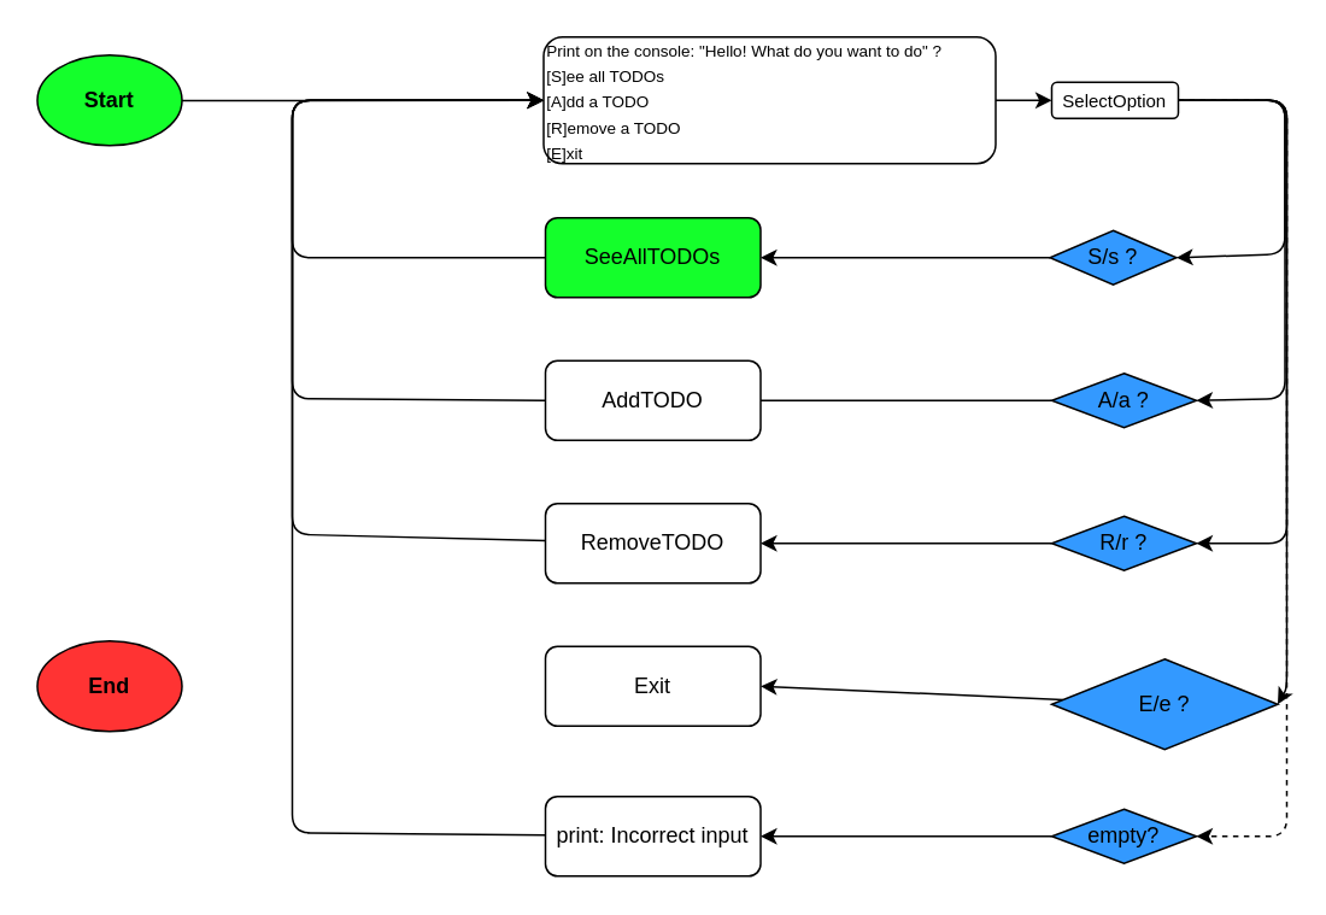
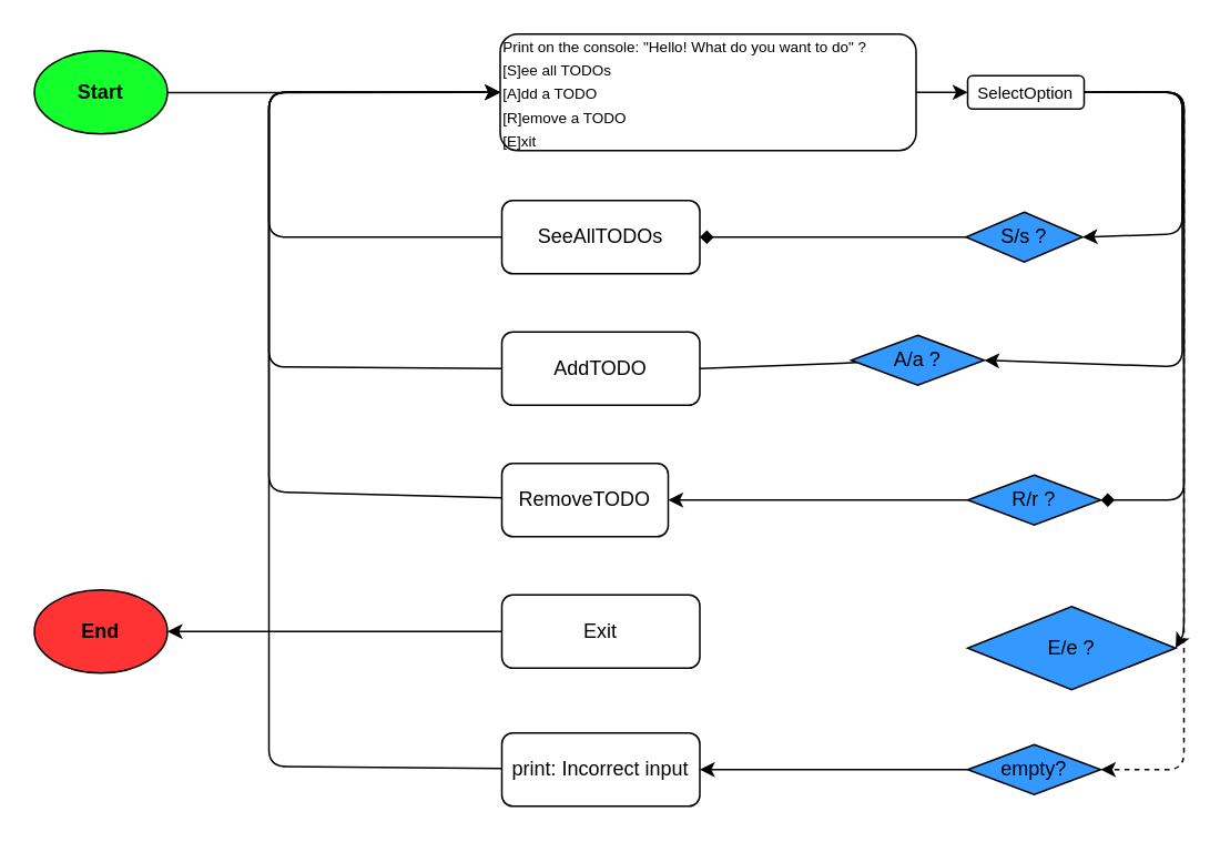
  <mxCell id="0" />
  <mxCell id="1" parent="0" />
  <mxCell id="2" style="edgeStyle=none;html=1;entryX=0;entryY=0.5;entryDx=0;entryDy=0;" parent="1" source="3" target="5" edge="1"><mxGeometry relative="1" as="geometry"><mxPoint x="341" y="55" as="targetPoint" /></mxGeometry></mxCell>
  <mxCell id="3" value="&lt;b&gt;Start&lt;/b&gt;" style="ellipse;whiteSpace=wrap;html=1;fillColor=#14FF2B;" parent="1" vertex="1"><mxGeometry x="20" y="30" width="80" height="50" as="geometry" /></mxCell>
  <mxCell id="4" value="" style="edgeStyle=none;html=1;" parent="1" source="5" target="11" edge="1"><mxGeometry relative="1" as="geometry" /></mxCell>
  <mxCell id="5" value="&lt;div style=&quot;&quot;&gt;&lt;span style=&quot;font-size: 9px; background-color: transparent;&quot;&gt;Print on the console: &quot;Hello! What do you want to do&quot; ?&lt;/span&gt;&lt;/div&gt;&lt;div style=&quot;&quot;&gt;&lt;font style=&quot;font-size: 9px;&quot;&gt;[S]ee all TODOs&lt;/font&gt;&lt;/div&gt;&lt;div style=&quot;&quot;&gt;&lt;font style=&quot;font-size: 9px;&quot;&gt;[A]dd a TODO&lt;/font&gt;&lt;/div&gt;&lt;div style=&quot;&quot;&gt;&lt;font style=&quot;font-size: 9px;&quot;&gt;[R]emove a TODO&lt;/font&gt;&lt;/div&gt;&lt;div style=&quot;&quot;&gt;&lt;font style=&quot;font-size: 9px;&quot;&gt;[E]xit&lt;/font&gt;&lt;/div&gt;" style="rounded=1;whiteSpace=wrap;html=1;align=left;" parent="1" vertex="1"><mxGeometry x="300" y="20" width="250" height="70" as="geometry" /></mxCell>
  <mxCell id="6" style="edgeStyle=none;html=1;entryX=1;entryY=0.5;entryDx=0;entryDy=0;exitX=1;exitY=0.5;exitDx=0;exitDy=0;" parent="1" source="11" target="13" edge="1"><mxGeometry relative="1" as="geometry"><Array as="points"><mxPoint x="710" y="55" /><mxPoint x="710" y="140" /></Array></mxGeometry></mxCell>
  <mxCell id="7" style="edgeStyle=none;html=1;entryX=1;entryY=0.5;entryDx=0;entryDy=0;exitX=1;exitY=0.5;exitDx=0;exitDy=0;" parent="1" source="11" target="15" edge="1"><mxGeometry relative="1" as="geometry"><Array as="points"><mxPoint x="710" y="55" /><mxPoint x="710" y="220" /></Array></mxGeometry></mxCell>
- <mxCell id="8" style="edgeStyle=none;html=1;entryX=1;entryY=0.5;entryDx=0;entryDy=0;exitX=1;exitY=0.5;exitDx=0;exitDy=0;" parent="1" source="11" target="22" edge="1"><mxGeometry relative="1" as="geometry"><Array as="points"><mxPoint x="711" y="55" /><mxPoint x="711" y="300" /></Array></mxGeometry></mxCell>
+ <mxCell id="8" style="edgeStyle=none;html=1;entryX=1;entryY=0.5;entryDx=0;entryDy=0;exitX=1;exitY=0.5;exitDx=0;exitDy=0;endArrow=diamond;" parent="1" source="11" target="22" edge="1"><mxGeometry relative="1" as="geometry"><Array as="points"><mxPoint x="711" y="55" /><mxPoint x="711" y="300" /></Array></mxGeometry></mxCell>
  <mxCell id="9" style="edgeStyle=none;html=1;entryX=1;entryY=0.5;entryDx=0;entryDy=0;" parent="1" source="11" target="26" edge="1"><mxGeometry relative="1" as="geometry"><Array as="points"><mxPoint x="711" y="55" /><mxPoint x="711" y="380" /></Array></mxGeometry></mxCell>
  <mxCell id="10" style="edgeStyle=none;html=1;entryX=1;entryY=0.5;entryDx=0;entryDy=0;dashed=1;" parent="1" source="11" target="31" edge="1"><mxGeometry relative="1" as="geometry"><Array as="points"><mxPoint x="711" y="55" /><mxPoint x="711" y="462" /></Array></mxGeometry></mxCell>
  <mxCell id="11" value="&lt;div style=&quot;text-align: left;&quot;&gt;&lt;font size=&quot;1&quot;&gt;SelectOption&lt;/font&gt;&lt;/div&gt;" style="rounded=1;whiteSpace=wrap;html=1;" parent="1" vertex="1"><mxGeometry x="581" y="45" width="70" height="20" as="geometry" /></mxCell>
- <mxCell id="12" style="edgeStyle=none;html=1;entryX=1;entryY=0.5;entryDx=0;entryDy=0;" parent="1" source="13" target="17" edge="1"><mxGeometry relative="1" as="geometry"><mxPoint x="540" y="142" as="targetPoint" /></mxGeometry></mxCell>
+ <mxCell id="12" style="edgeStyle=none;html=1;entryX=1;entryY=0.5;entryDx=0;entryDy=0;endArrow=diamond;" parent="1" source="13" target="17" edge="1"><mxGeometry relative="1" as="geometry"><mxPoint x="540" y="142" as="targetPoint" /></mxGeometry></mxCell>
  <mxCell id="13" value="S/s ?" style="rhombus;whiteSpace=wrap;html=1;fillColor=#3399FF;" parent="1" vertex="1"><mxGeometry x="580" y="127" width="70" height="30" as="geometry" /></mxCell>
  <mxCell id="14" style="edgeStyle=none;html=1;entryX=1;entryY=0.5;entryDx=0;entryDy=0;endArrow=none;" parent="1" source="15" target="20" edge="1"><mxGeometry relative="1" as="geometry"><mxPoint x="539" y="221" as="targetPoint" /></mxGeometry></mxCell>
- <mxCell id="15" value="A/a ?" style="rhombus;whiteSpace=wrap;html=1;fillColor=#3399FF;" parent="1" vertex="1"><mxGeometry x="581" y="206" width="80" height="30" as="geometry" /></mxCell>
+ <mxCell id="15" value="A/a ?" style="rhombus;whiteSpace=wrap;html=1;fillColor=#3399FF;" parent="1" vertex="1"><mxGeometry x="511" y="201" width="80" height="30" as="geometry" /></mxCell>
  <mxCell id="16" style="edgeStyle=none;html=1;entryX=0;entryY=0.5;entryDx=0;entryDy=0;exitX=0;exitY=0.5;exitDx=0;exitDy=0;" parent="1" source="17" target="5" edge="1"><mxGeometry relative="1" as="geometry"><Array as="points"><mxPoint x="161" y="142" /><mxPoint x="161" y="55" /></Array></mxGeometry></mxCell>
- <mxCell id="17" value="&lt;font style=&quot;font-size: 12px;&quot;&gt;SeeAllTODOs&lt;/font&gt;" style="rounded=1;whiteSpace=wrap;html=1;align=center;fillColor=#14ff2b;" parent="1" vertex="1"><mxGeometry x="301" y="120" width="119" height="44" as="geometry" /></mxCell>
+ <mxCell id="17" value="&lt;font style=&quot;font-size: 12px;&quot;&gt;SeeAllTODOs&lt;/font&gt;" style="rounded=1;whiteSpace=wrap;html=1;align=center;" parent="1" vertex="1"><mxGeometry x="301" y="120" width="119" height="44" as="geometry" /></mxCell>
  <mxCell id="18" style="edgeStyle=none;html=1;entryX=0;entryY=0.5;entryDx=0;entryDy=0;exitX=0;exitY=0.5;exitDx=0;exitDy=0;" parent="1" source="20" target="5" edge="1"><mxGeometry relative="1" as="geometry"><Array as="points"><mxPoint x="161" y="220" /><mxPoint x="161" y="55" /></Array><mxPoint x="221" y="315" as="sourcePoint" /></mxGeometry></mxCell>
  <mxCell id="19" style="edgeStyle=none;html=1;entryX=0;entryY=0.5;entryDx=0;entryDy=0;exitX=0;exitY=0.5;exitDx=0;exitDy=0;fillColor=#FF96C9;strokeColor=#FF86F4;" parent="1" edge="1"><mxGeometry relative="1" as="geometry"><Array as="points"><mxPoint x="171" y="408" /><mxPoint x="171" y="230" /><mxPoint x="281" y="230" /><mxPoint x="391" y="230" /><mxPoint x="391" y="256" /></Array><mxPoint x="430" y="256" as="targetPoint" /></mxGeometry></mxCell>
  <mxCell id="20" value="&lt;font style=&quot;font-size: 12px;&quot;&gt;AddTODO&lt;/font&gt;" style="rounded=1;whiteSpace=wrap;html=1;align=center;" parent="1" vertex="1"><mxGeometry x="301" y="199" width="119" height="44" as="geometry" /></mxCell>
  <mxCell id="21" style="edgeStyle=none;html=1;entryX=1;entryY=0.5;entryDx=0;entryDy=0;" parent="1" source="22" target="24" edge="1"><mxGeometry relative="1" as="geometry" /></mxCell>
  <mxCell id="22" value="R/r ?" style="rhombus;whiteSpace=wrap;html=1;fillColor=#3399FF;" parent="1" vertex="1"><mxGeometry x="581" y="285" width="80" height="30" as="geometry" /></mxCell>
  <mxCell id="23" style="edgeStyle=none;html=1;entryX=0;entryY=0.5;entryDx=0;entryDy=0;" parent="1" source="24" target="5" edge="1"><mxGeometry relative="1" as="geometry"><Array as="points"><mxPoint x="161" y="295" /><mxPoint x="161" y="55" /></Array></mxGeometry></mxCell>
- <mxCell id="24" value="&lt;font style=&quot;font-size: 12px;&quot;&gt;RemoveTODO&lt;/font&gt;" style="rounded=1;whiteSpace=wrap;html=1;align=center;" parent="1" vertex="1"><mxGeometry x="301" y="278" width="119" height="44" as="geometry" /></mxCell>
- <mxCell id="25" style="edgeStyle=none;html=1;entryX=1;entryY=0.5;entryDx=0;entryDy=0;" parent="1" source="26" target="28" edge="1"><mxGeometry relative="1" as="geometry" /></mxCell>
+ <mxCell id="24" value="&lt;font style=&quot;font-size: 12px;&quot;&gt;RemoveTODO&lt;/font&gt;" style="rounded=1;whiteSpace=wrap;html=1;align=center;" parent="1" vertex="1"><mxGeometry x="301" y="278" width="100" height="44" as="geometry" /></mxCell>
  <mxCell id="26" value="E/e ?" style="rhombus;whiteSpace=wrap;html=1;fillColor=#3399FF;" parent="1" vertex="1"><mxGeometry x="581" y="364" width="125" height="50" as="geometry" /></mxCell>
+ <mxCell id="27" style="edgeStyle=none;html=1;entryX=1;entryY=0.5;entryDx=0;entryDy=0;" parent="1" source="28" target="29" edge="1"><mxGeometry relative="1" as="geometry" /></mxCell>
  <mxCell id="28" value="&lt;font style=&quot;font-size: 12px;&quot;&gt;Exit&lt;/font&gt;" style="rounded=1;whiteSpace=wrap;html=1;align=center;" parent="1" vertex="1"><mxGeometry x="301" y="357" width="119" height="44" as="geometry" /></mxCell>
  <mxCell id="29" value="&lt;b&gt;End&lt;/b&gt;" style="ellipse;whiteSpace=wrap;html=1;fillColor=#FF3333;" parent="1" vertex="1"><mxGeometry x="20" y="354" width="80" height="50" as="geometry" /></mxCell>
  <mxCell id="30" style="edgeStyle=none;html=1;entryX=1;entryY=0.5;entryDx=0;entryDy=0;" parent="1" source="31" target="33" edge="1"><mxGeometry relative="1" as="geometry" /></mxCell>
  <mxCell id="31" value="empty?" style="rhombus;whiteSpace=wrap;html=1;fillColor=#3399FF;" parent="1" vertex="1"><mxGeometry x="581" y="447" width="80" height="30" as="geometry" /></mxCell>
  <mxCell id="32" style="edgeStyle=none;html=1;entryX=0;entryY=0.5;entryDx=0;entryDy=0;" parent="1" source="33" target="5" edge="1"><mxGeometry relative="1" as="geometry"><Array as="points"><mxPoint x="161" y="460" /><mxPoint x="161" y="55" /></Array></mxGeometry></mxCell>
  <mxCell id="33" value="&lt;font style=&quot;font-size: 12px;&quot;&gt;print: Incorrect input&lt;/font&gt;" style="rounded=1;whiteSpace=wrap;html=1;align=center;" parent="1" vertex="1"><mxGeometry x="301" y="440" width="119" height="44" as="geometry" /></mxCell>
